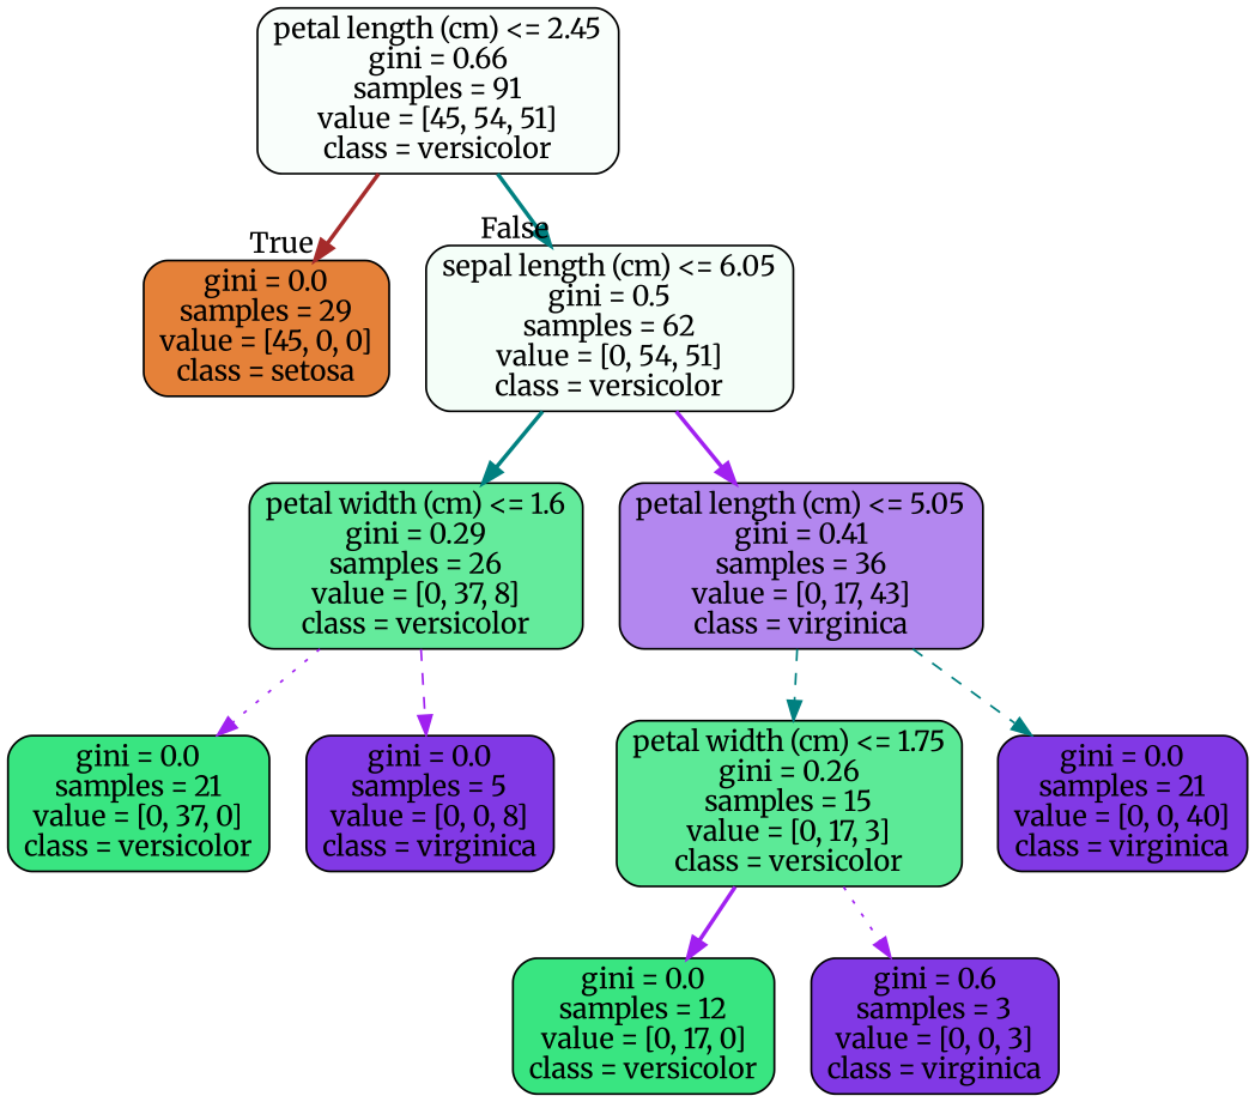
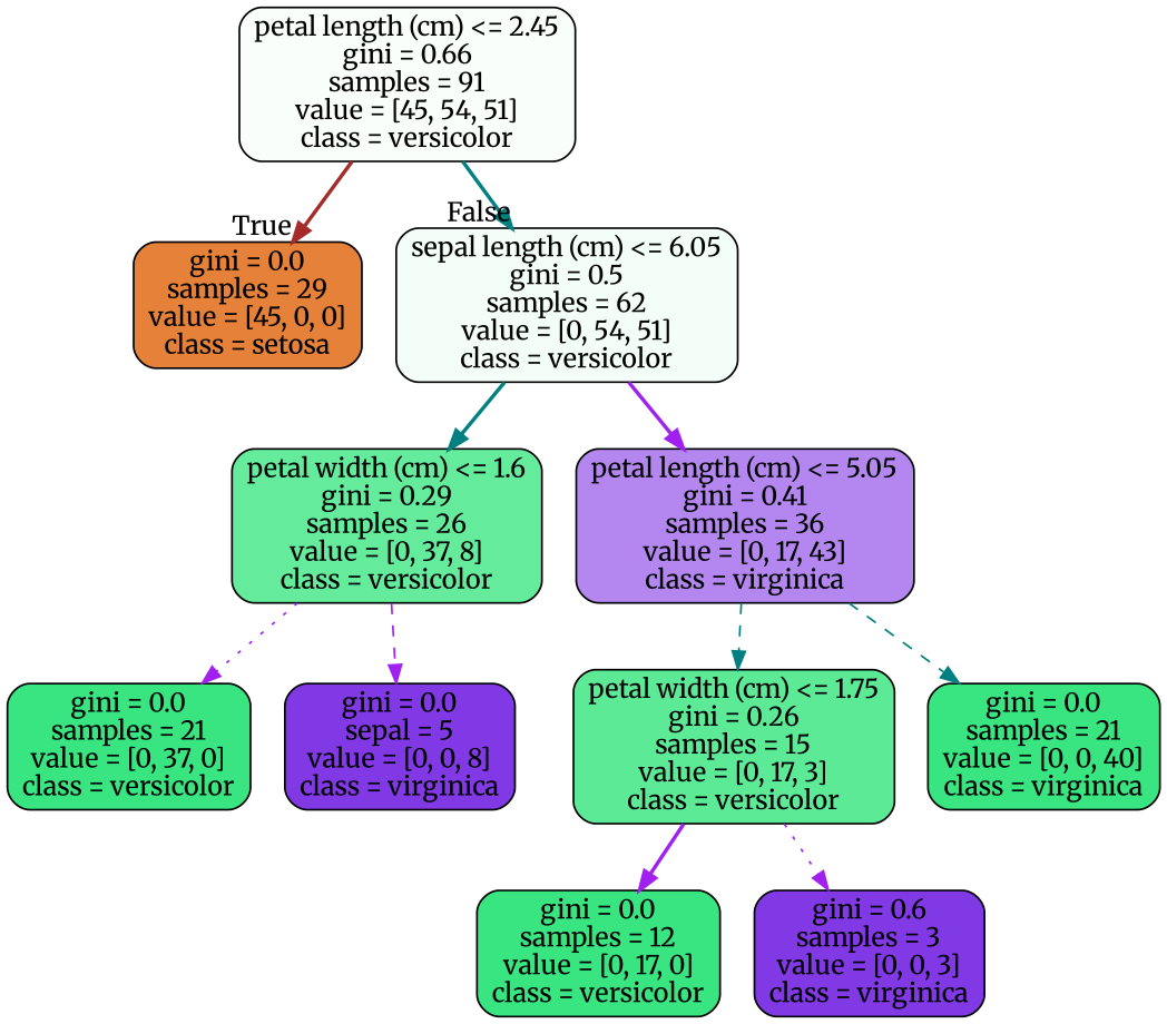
  digraph {
    fontname=Merriweather
    node [color=black fillcolor="#8139e5" fontname=Merriweather shape=box style="filled, rounded"]
    edge [color=purple fontname=Merriweather style=bold]
    n1 [fillcolor="#f9fefb" label="petal length (cm) <= 2.45\ngini = 0.66\nsamples = 91\nvalue = [45, 54, 51]\nclass = versicolor"]
    n2 [fillcolor="#e58139" label="gini = 0.0\nsamples = 29\nvalue = [45, 0, 0]\nclass = setosa"]
    n3 [fillcolor="#f4fef8" label="sepal length (cm) <= 6.05\ngini = 0.5\nsamples = 62\nvalue = [0, 54, 51]\nclass = versicolor"]
    n4 [fillcolor="#64eb9c" label="petal width (cm) <= 1.6\ngini = 0.29\nsamples = 26\nvalue = [0, 37, 8]\nclass = versicolor"]
    n5 [fillcolor="#b387ef" label="petal length (cm) <= 5.05\ngini = 0.41\nsamples = 36\nvalue = [0, 17, 43]\nclass = virginica"]
    n6 [fillcolor="#39e581" label="gini = 0.0\nsamples = 21\nvalue = [0, 37, 0]\nclass = versicolor"]
-   n7 [label="gini = 0.0\nsamples = 5\nvalue = [0, 0, 8]\nclass = virginica"]
+   n7 [label="gini = 0.0\nsepal = 5\nvalue = [0, 0, 8]\nclass = virginica"]
    n8 [fillcolor="#5cea97" label="petal width (cm) <= 1.75\ngini = 0.26\nsamples = 15\nvalue = [0, 17, 3]\nclass = versicolor"]
-   n9 [label="gini = 0.0\nsamples = 21\nvalue = [0, 0, 40]\nclass = virginica"]
+   n9 [fillcolor="#39e581" label="gini = 0.0\nsamples = 21\nvalue = [0, 0, 40]\nclass = virginica"]
    n10 [fillcolor="#39e581" label="gini = 0.0\nsamples = 12\nvalue = [0, 17, 0]\nclass = versicolor"]
    n11 [label="gini = 0.6\nsamples = 3\nvalue = [0, 0, 3]\nclass = virginica"]
    n1 -> n2 [color=brown headlabel=True labelangle=45 labeldistance=2.5]
    n1 -> n3 [color=teal headlabel=False labelangle=-45 labeldistance=2.5]
    n3 -> n4 [color=teal]
    n3 -> n5
    n4 -> n6 [style=dotted]
    n4 -> n7 [style=dashed]
    n5 -> n8 [color=teal style=dashed]
    n5 -> n9 [color=teal style=dashed]
    n8 -> n10
    n8 -> n11 [style=dotted]
  }
